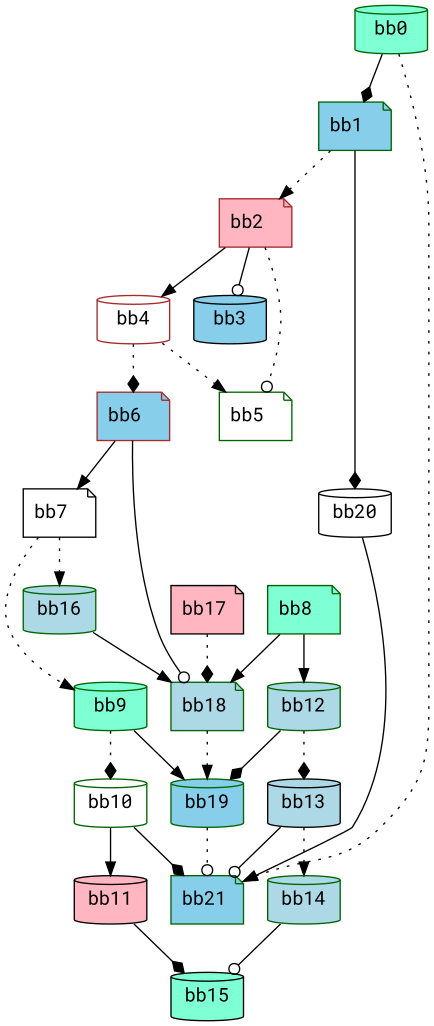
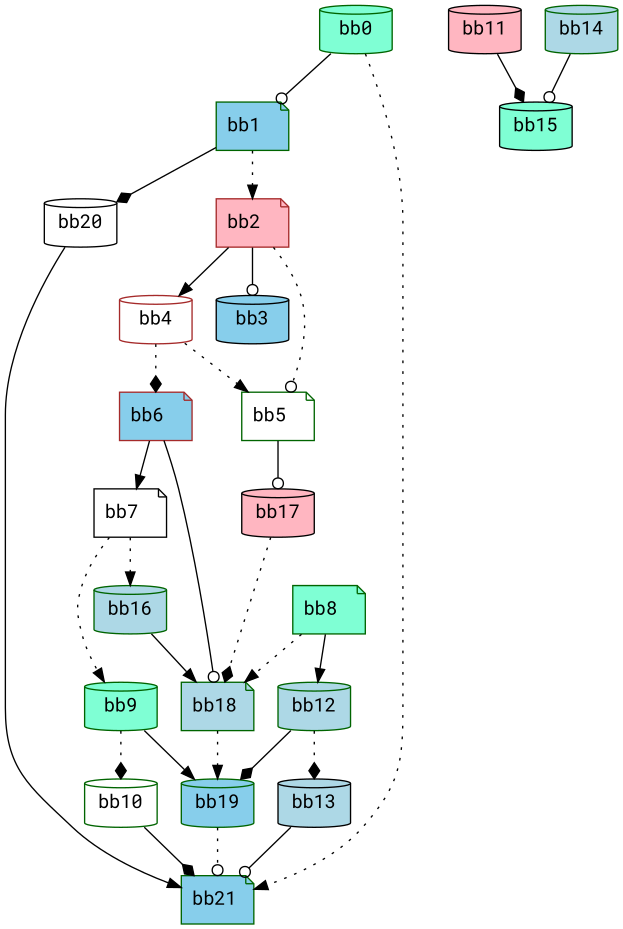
  digraph {
    fontname="Roboto Mono"
    node [color=darkgreen fillcolor=skyblue fontname="Roboto Mono" shape=cylinder style=filled]
    edge [arrowhead=normal fontname="Roboto Mono" style=solid]
    n1 [fillcolor=aquamarine label="bb0\l"]
    n2 [label="bb1\l" shape=note]
    n3 [label="bb21\l" shape=note]
    n4 [color=brown fillcolor=lightpink label="bb2\l" shape=note]
    n5 [color=black fillcolor=white label="bb20\l"]
    n6 [color=black label="bb3\l"]
    n7 [color=brown fillcolor=white label="bb4\l"]
    n8 [fillcolor=white label="bb5\l" shape=note]
    n9 [color=brown label="bb6\l" shape=note]
-   n10 [color=black fillcolor=lightpink label="bb17\l" shape=note]
+   n10 [color=black fillcolor=lightpink label="bb17\l"]
    n11 [color=black fillcolor=white label="bb7\l" shape=note]
    n12 [fillcolor=lightblue label="bb18\l" shape=note]
    n13 [fillcolor=aquamarine label="bb8\l" shape=note]
    n14 [fillcolor=lightblue label="bb12\l"]
    n15 [fillcolor=aquamarine label="bb9\l"]
    n16 [fillcolor=lightblue label="bb16\l"]
    n17 [label="bb19\l"]
    n18 [fillcolor=white label="bb10\l"]
    n19 [color=black fillcolor=lightblue label="bb13\l"]
    n20 [color=black fillcolor=lightpink label="bb11\l"]
    n21 [color=black fillcolor=aquamarine label="bb15\l"]
    n22 [fillcolor=lightblue label="bb14\l"]
-   n1 -> n2 [arrowhead=diamond]
+   n1 -> n2 [arrowhead=odot]
    n1 -> n3 [style=dotted]
    n2 -> n4 [style=dotted]
    n2 -> n5 [arrowhead=diamond]
    n4 -> n6 [arrowhead=odot]
    n4 -> n7
    n4 -> n8 [arrowhead=odot style=dotted]
    n5 -> n3
    n7 -> n8 [style=dotted]
    n7 -> n9 [arrowhead=diamond style=dotted]
+   n8 -> n10 [arrowhead=odot]
    n9 -> n11
    n9 -> n12 [arrowhead=odot]
    n10 -> n12 [arrowhead=diamond style=dotted]
    n11 -> n15 [style=dotted]
    n11 -> n16 [style=dotted]
    n12 -> n17 [style=dotted]
-   n13 -> n12
+   n13 -> n12 [style=dotted]
    n13 -> n14
    n14 -> n17 [arrowhead=diamond]
    n14 -> n19 [arrowhead=diamond style=dotted]
    n15 -> n17
    n15 -> n18 [arrowhead=diamond style=dotted]
    n16 -> n12
    n17 -> n3 [arrowhead=odot style=dotted]
    n18 -> n3 [arrowhead=diamond]
-   n18 -> n20
    n19 -> n3 [arrowhead=odot]
-   n19 -> n22 [style=dotted]
    n20 -> n21 [arrowhead=diamond]
    n22 -> n21 [arrowhead=odot]
  }
